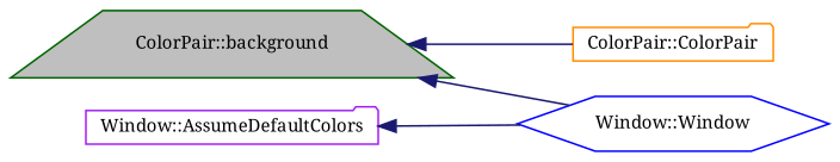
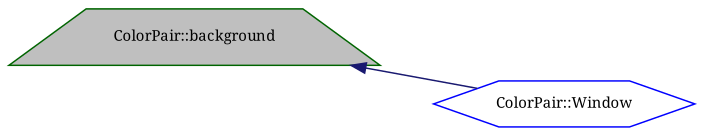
  digraph {
    fontname="Noto Serif"
    rankdir=LR
    node [fillcolor=white fontname="Noto Serif" fontsize=10 shape=folder style=filled]
    edge [color=midnightblue dir=back fontname="Noto Serif" fontsize=10 labelfontname=Helvetica labelfontsize=10 style=solid]
    n1 [color=darkgreen fillcolor=grey75 fontcolor=black height=0.2 label="ColorPair::background" shape=trapezium width=0.4]
-   n2 [color=darkorange height=0.2 label="ColorPair::ColorPair" width=0.4]
-   n3 [color=blue height=0.2 label="Window::Window" shape=hexagon width=0.4]
-   n4 [color=purple height=0.2 label="Window::AssumeDefaultColors" width=0.4]
-   n1 -> n2
+   n3 [color=blue height=0.2 label="ColorPair::Window" shape=hexagon width=0.4]
    n1 -> n3
-   n4 -> n3
  }
